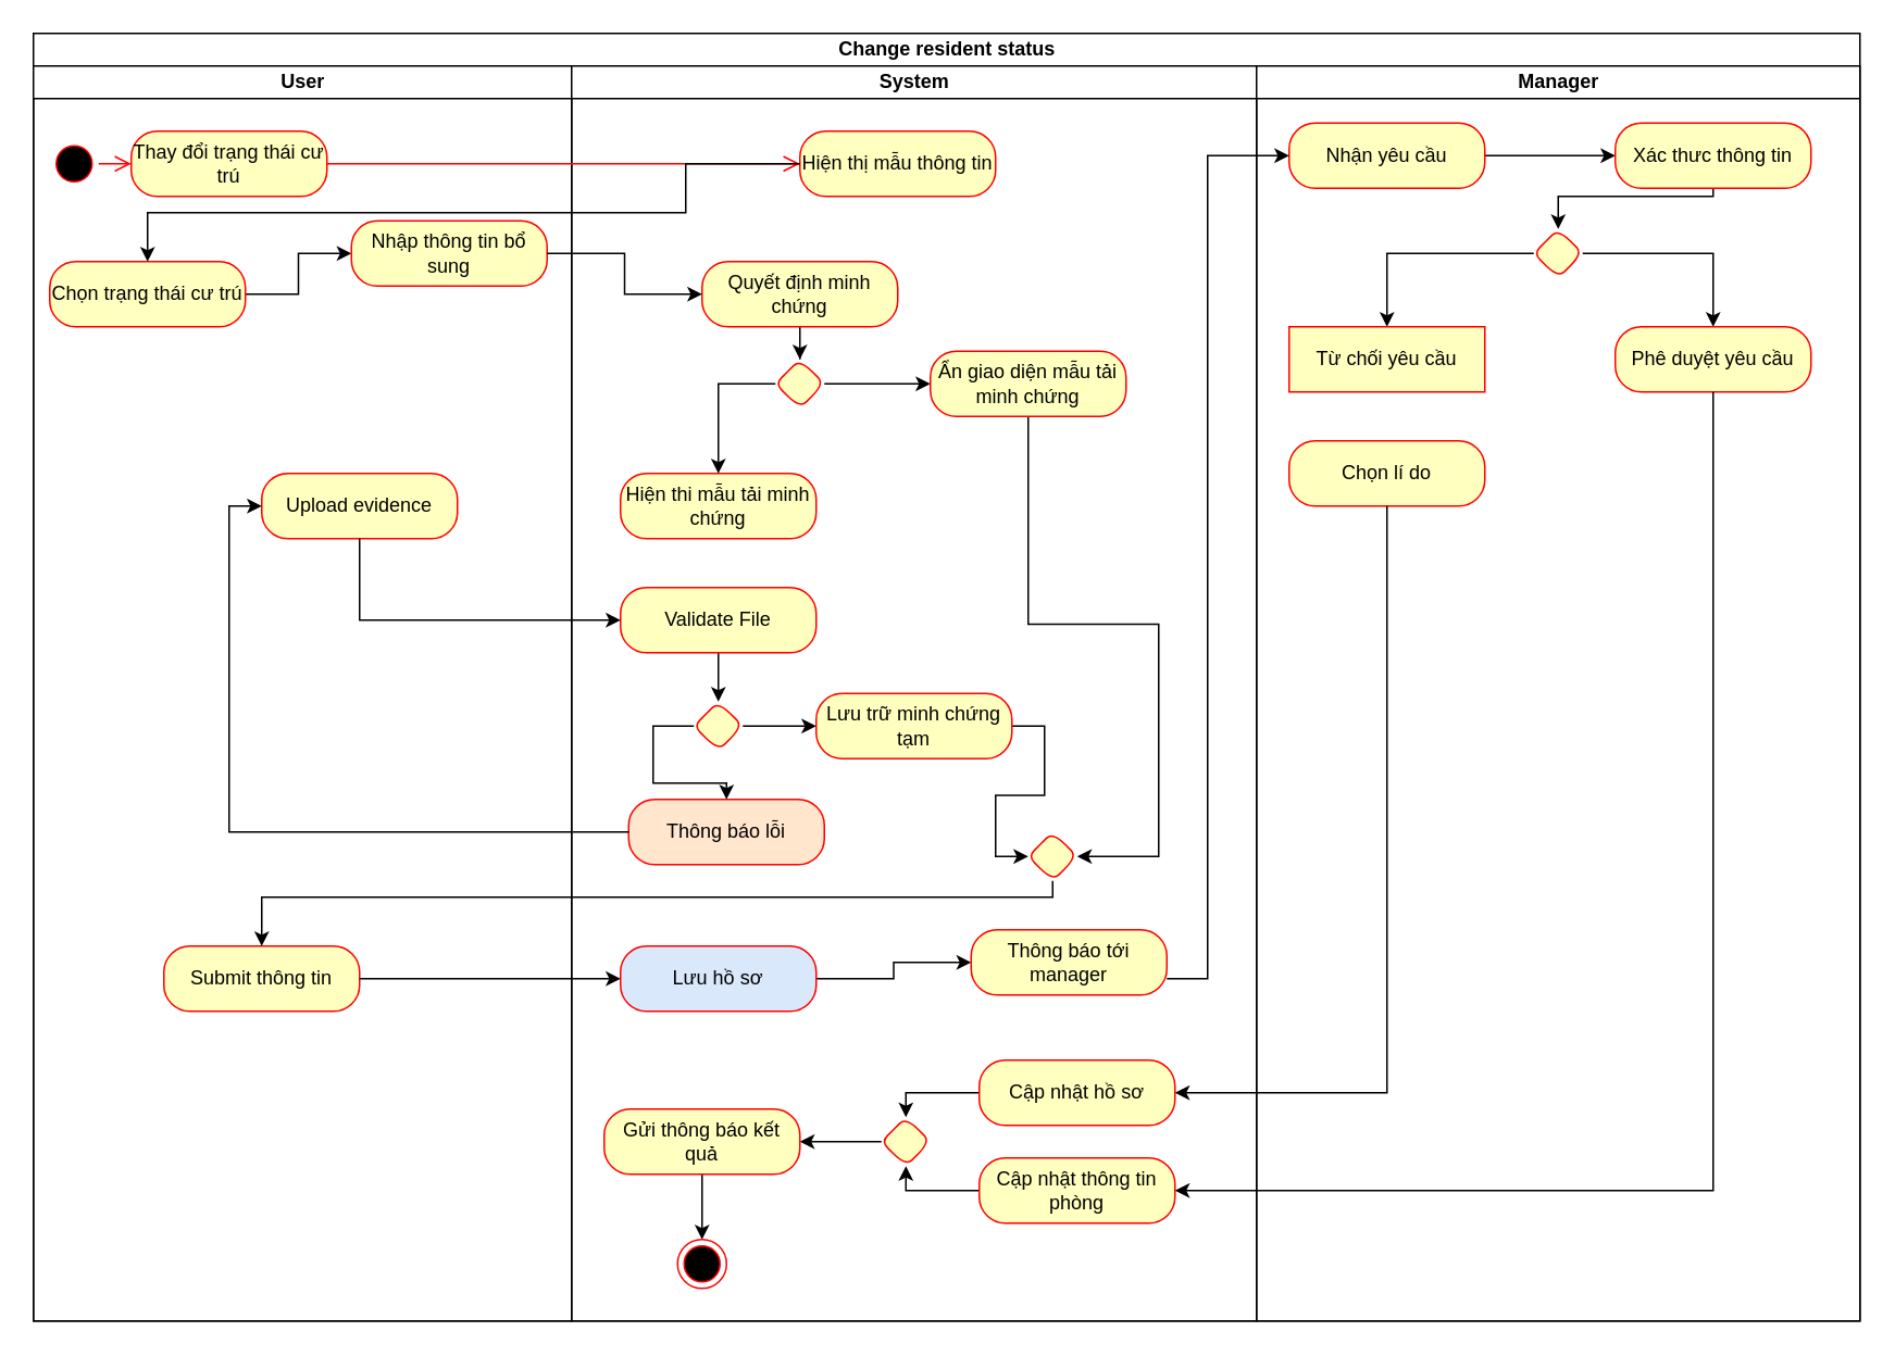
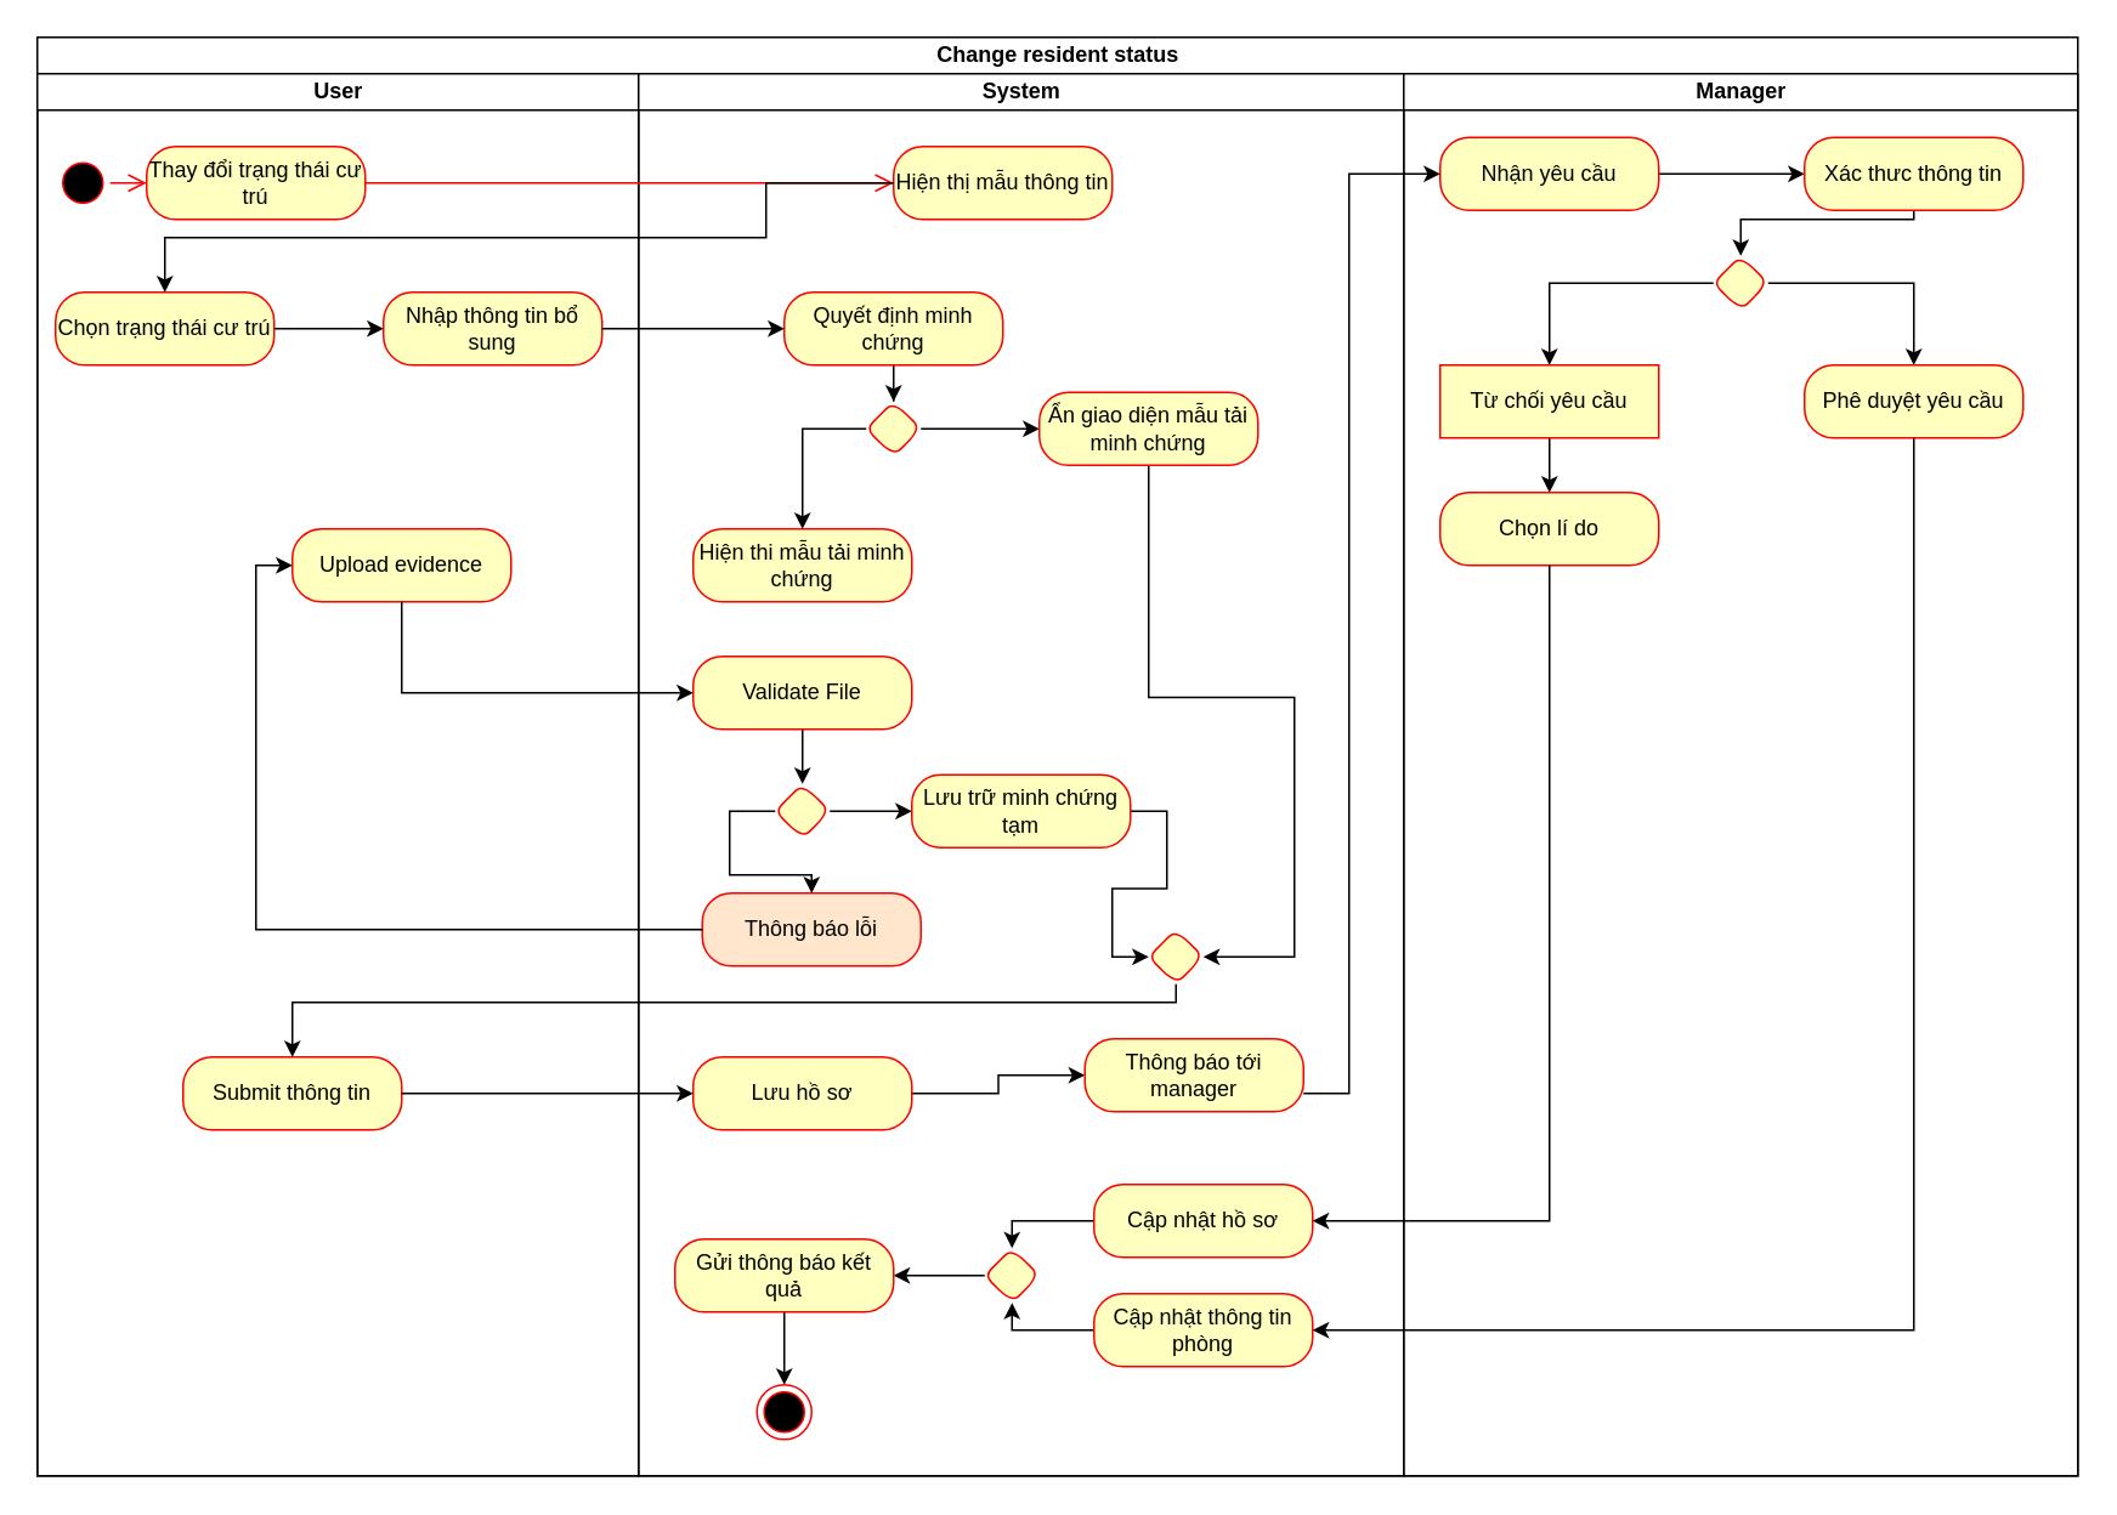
  <mxCell id="0" />
  <mxCell id="1" parent="0" />
  <mxCell id="2" value="Change resident status" style="swimlane;childLayout=stackLayout;resizeParent=1;resizeParentMax=0;startSize=20;html=1;" vertex="1" parent="1"><mxGeometry x="20" y="20" width="1120" height="790" as="geometry" /></mxCell>
  <mxCell id="3" value="User" style="swimlane;startSize=20;html=1;" vertex="1" parent="2"><mxGeometry y="20" width="330" height="770" as="geometry" /></mxCell>
  <mxCell id="4" value="" style="ellipse;html=1;shape=startState;fillColor=#000000;strokeColor=#ff0000;" vertex="1" parent="3"><mxGeometry x="10" y="45" width="30" height="30" as="geometry" /></mxCell>
  <mxCell id="5" value="" style="edgeStyle=orthogonalEdgeStyle;html=1;verticalAlign=bottom;endArrow=open;endSize=8;strokeColor=#ff0000;rounded=0;entryX=0;entryY=0.5;entryDx=0;entryDy=0;" edge="1" source="4" parent="3" target="6"><mxGeometry relative="1" as="geometry"><mxPoint x="25" y="120" as="targetPoint" /></mxGeometry></mxCell>
  <mxCell id="6" value="Thay đổi trạng thái cư trú" style="rounded=1;whiteSpace=wrap;html=1;arcSize=40;fontColor=#000000;fillColor=#ffffc0;strokeColor=#ff0000;" vertex="1" parent="3"><mxGeometry x="60" y="40" width="120" height="40" as="geometry" /></mxCell>
  <mxCell id="7" value="" style="edgeStyle=orthogonalEdgeStyle;rounded=0;orthogonalLoop=1;jettySize=auto;html=1;" edge="1" parent="3" source="8" target="9"><mxGeometry relative="1" as="geometry" /></mxCell>
  <mxCell id="8" value="Chọn trạng thái cư trú" style="rounded=1;whiteSpace=wrap;html=1;arcSize=40;fontColor=#000000;fillColor=#ffffc0;strokeColor=#ff0000;" vertex="1" parent="3"><mxGeometry x="10" y="120" width="120" height="40" as="geometry" /></mxCell>
- <mxCell id="9" value="Nhập thông tin bổ sung" style="rounded=1;whiteSpace=wrap;html=1;arcSize=40;fontColor=#000000;fillColor=#ffffc0;strokeColor=#ff0000;" vertex="1" parent="3"><mxGeometry x="195" y="95" width="120" height="40" as="geometry" /></mxCell>
+ <mxCell id="9" value="Nhập thông tin bổ sung" style="rounded=1;whiteSpace=wrap;html=1;arcSize=40;fontColor=#000000;fillColor=#ffffc0;strokeColor=#ff0000;" vertex="1" parent="3"><mxGeometry x="190" y="120" width="120" height="40" as="geometry" /></mxCell>
  <mxCell id="10" value="Upload evidence" style="rounded=1;whiteSpace=wrap;html=1;arcSize=40;fontColor=#000000;fillColor=#ffffc0;strokeColor=#ff0000;" vertex="1" parent="3"><mxGeometry x="140" y="250" width="120" height="40" as="geometry" /></mxCell>
  <mxCell id="11" value="Submit thông tin" style="rounded=1;whiteSpace=wrap;html=1;arcSize=40;fontColor=#000000;fillColor=#ffffc0;strokeColor=#ff0000;" vertex="1" parent="3"><mxGeometry x="80" y="540" width="120" height="40" as="geometry" /></mxCell>
  <mxCell id="12" value="System" style="swimlane;startSize=20;html=1;" vertex="1" parent="2"><mxGeometry x="330" y="20" width="420" height="770" as="geometry" /></mxCell>
  <mxCell id="13" value="Hiện thị mẫu thông tin" style="rounded=1;whiteSpace=wrap;html=1;arcSize=40;fontColor=#000000;fillColor=#ffffc0;strokeColor=#ff0000;" vertex="1" parent="12"><mxGeometry x="140" y="40" width="120" height="40" as="geometry" /></mxCell>
  <mxCell id="14" value="" style="edgeStyle=orthogonalEdgeStyle;rounded=0;orthogonalLoop=1;jettySize=auto;html=1;" edge="1" parent="12" source="15" target="17"><mxGeometry relative="1" as="geometry" /></mxCell>
  <mxCell id="15" value="Quyết định minh chứng" style="rounded=1;whiteSpace=wrap;html=1;arcSize=40;fontColor=#000000;fillColor=#ffffc0;strokeColor=#ff0000;" vertex="1" parent="12"><mxGeometry x="80" y="120" width="120" height="40" as="geometry" /></mxCell>
  <mxCell id="16" value="" style="edgeStyle=orthogonalEdgeStyle;rounded=0;orthogonalLoop=1;jettySize=auto;html=1;" edge="1" parent="12" source="17" target="29"><mxGeometry relative="1" as="geometry" /></mxCell>
  <mxCell id="17" value="" style="rhombus;whiteSpace=wrap;html=1;fillColor=#ffffc0;strokeColor=#ff0000;fontColor=#000000;rounded=1;arcSize=40;" vertex="1" parent="12"><mxGeometry x="125" y="180" width="30" height="30" as="geometry" /></mxCell>
  <mxCell id="18" value="Hiện thi mẫu tải minh chứng" style="rounded=1;whiteSpace=wrap;html=1;arcSize=40;fontColor=#000000;fillColor=#ffffc0;strokeColor=#ff0000;" vertex="1" parent="12"><mxGeometry x="30" y="250" width="120" height="40" as="geometry" /></mxCell>
  <mxCell id="19" value="" style="edgeStyle=orthogonalEdgeStyle;rounded=0;orthogonalLoop=1;jettySize=auto;html=1;" edge="1" parent="12" source="17" target="18"><mxGeometry relative="1" as="geometry"><Array as="points"><mxPoint x="90" y="195" /></Array></mxGeometry></mxCell>
  <mxCell id="20" value="" style="edgeStyle=orthogonalEdgeStyle;rounded=0;orthogonalLoop=1;jettySize=auto;html=1;" edge="1" parent="12" source="21" target="23"><mxGeometry relative="1" as="geometry" /></mxCell>
  <mxCell id="21" value="Validate File" style="rounded=1;whiteSpace=wrap;html=1;arcSize=40;fontColor=#000000;fillColor=#ffffc0;strokeColor=#ff0000;" vertex="1" parent="12"><mxGeometry x="30" y="320" width="120" height="40" as="geometry" /></mxCell>
  <mxCell id="22" value="" style="edgeStyle=orthogonalEdgeStyle;rounded=0;orthogonalLoop=1;jettySize=auto;html=1;" edge="1" parent="12" source="23" target="25"><mxGeometry relative="1" as="geometry" /></mxCell>
  <mxCell id="23" value="" style="rhombus;whiteSpace=wrap;html=1;fillColor=#ffffc0;strokeColor=#ff0000;fontColor=#000000;rounded=1;arcSize=40;" vertex="1" parent="12"><mxGeometry x="75" y="390" width="30" height="30" as="geometry" /></mxCell>
  <mxCell id="24" style="edgeStyle=orthogonalEdgeStyle;rounded=0;orthogonalLoop=1;jettySize=auto;html=1;entryX=0;entryY=0.5;entryDx=0;entryDy=0;" edge="1" parent="12" source="25" target="30"><mxGeometry relative="1" as="geometry" /></mxCell>
  <mxCell id="25" value="Lưu trữ minh chứng tạm" style="rounded=1;whiteSpace=wrap;html=1;arcSize=40;fontColor=#000000;fillColor=#ffffc0;strokeColor=#ff0000;" vertex="1" parent="12"><mxGeometry x="150" y="385" width="120" height="40" as="geometry" /></mxCell>
  <mxCell id="26" value="Thông báo lỗi" style="rounded=1;whiteSpace=wrap;html=1;arcSize=40;fontColor=#000000;fillColor=#ffe6cc;strokeColor=#ff0000;" vertex="1" parent="12"><mxGeometry x="35" y="450" width="120" height="40" as="geometry" /></mxCell>
  <mxCell id="27" value="" style="edgeStyle=orthogonalEdgeStyle;rounded=0;orthogonalLoop=1;jettySize=auto;html=1;" edge="1" parent="12" source="23" target="26"><mxGeometry relative="1" as="geometry"><Array as="points"><mxPoint x="50" y="405" /><mxPoint x="50" y="440" /><mxPoint x="95" y="440" /></Array></mxGeometry></mxCell>
  <mxCell id="28" style="edgeStyle=orthogonalEdgeStyle;rounded=0;orthogonalLoop=1;jettySize=auto;html=1;entryX=1;entryY=0.5;entryDx=0;entryDy=0;" edge="1" parent="12" source="29" target="30"><mxGeometry relative="1" as="geometry" /></mxCell>
  <mxCell id="29" value="Ẩn giao diện mẫu tải minh chứng" style="rounded=1;whiteSpace=wrap;html=1;arcSize=40;fontColor=#000000;fillColor=#ffffc0;strokeColor=#ff0000;" vertex="1" parent="12"><mxGeometry x="220" y="175" width="120" height="40" as="geometry" /></mxCell>
  <mxCell id="30" value="" style="rhombus;whiteSpace=wrap;html=1;fillColor=#ffffc0;strokeColor=#ff0000;fontColor=#000000;rounded=1;arcSize=40;" vertex="1" parent="12"><mxGeometry x="280" y="470" width="30" height="30" as="geometry" /></mxCell>
  <mxCell id="31" value="" style="edgeStyle=orthogonalEdgeStyle;rounded=0;orthogonalLoop=1;jettySize=auto;html=1;" edge="1" parent="12" source="32" target="33"><mxGeometry relative="1" as="geometry" /></mxCell>
- <mxCell id="32" value="Lưu hồ sơ" style="rounded=1;whiteSpace=wrap;html=1;arcSize=40;fontColor=#000000;fillColor=#dae8fc;strokeColor=#ff0000;" vertex="1" parent="12"><mxGeometry x="30" y="540" width="120" height="40" as="geometry" /></mxCell>
+ <mxCell id="32" value="Lưu hồ sơ" style="rounded=1;whiteSpace=wrap;html=1;arcSize=40;fontColor=#000000;fillColor=#ffffc0;strokeColor=#ff0000;" vertex="1" parent="12"><mxGeometry x="30" y="540" width="120" height="40" as="geometry" /></mxCell>
  <mxCell id="33" value="Thông báo tới manager" style="rounded=1;whiteSpace=wrap;html=1;arcSize=40;fontColor=#000000;fillColor=#ffffc0;strokeColor=#ff0000;" vertex="1" parent="12"><mxGeometry x="245" y="530" width="120" height="40" as="geometry" /></mxCell>
  <mxCell id="34" value="" style="edgeStyle=orthogonalEdgeStyle;rounded=0;orthogonalLoop=1;jettySize=auto;html=1;" edge="1" parent="12" source="35" target="39"><mxGeometry relative="1" as="geometry"><Array as="points"><mxPoint x="205" y="630" /></Array></mxGeometry></mxCell>
  <mxCell id="35" value="Cập nhật hồ sơ" style="rounded=1;whiteSpace=wrap;html=1;arcSize=40;fontColor=#000000;fillColor=#ffffc0;strokeColor=#ff0000;" vertex="1" parent="12"><mxGeometry x="250" y="610" width="120" height="40" as="geometry" /></mxCell>
  <mxCell id="36" value="" style="edgeStyle=orthogonalEdgeStyle;rounded=0;orthogonalLoop=1;jettySize=auto;html=1;" edge="1" parent="12" source="37" target="39"><mxGeometry relative="1" as="geometry"><Array as="points"><mxPoint x="205" y="690" /></Array></mxGeometry></mxCell>
  <mxCell id="37" value="Cập nhật thông tin phòng" style="rounded=1;whiteSpace=wrap;html=1;arcSize=40;fontColor=#000000;fillColor=#ffffc0;strokeColor=#ff0000;" vertex="1" parent="12"><mxGeometry x="250" y="670" width="120" height="40" as="geometry" /></mxCell>
  <mxCell id="38" value="" style="edgeStyle=orthogonalEdgeStyle;rounded=0;orthogonalLoop=1;jettySize=auto;html=1;" edge="1" parent="12" source="39" target="41"><mxGeometry relative="1" as="geometry" /></mxCell>
  <mxCell id="39" value="" style="rhombus;whiteSpace=wrap;html=1;fillColor=#ffffc0;strokeColor=#ff0000;fontColor=#000000;rounded=1;arcSize=40;" vertex="1" parent="12"><mxGeometry x="190" y="645" width="30" height="30" as="geometry" /></mxCell>
  <mxCell id="40" value="" style="edgeStyle=orthogonalEdgeStyle;rounded=0;orthogonalLoop=1;jettySize=auto;html=1;" edge="1" parent="12" source="41" target="42"><mxGeometry relative="1" as="geometry" /></mxCell>
  <mxCell id="41" value="Gửi thông báo kết quả" style="rounded=1;whiteSpace=wrap;html=1;arcSize=40;fontColor=#000000;fillColor=#ffffc0;strokeColor=#ff0000;" vertex="1" parent="12"><mxGeometry x="20" y="640" width="120" height="40" as="geometry" /></mxCell>
  <mxCell id="42" value="" style="ellipse;html=1;shape=endState;fillColor=#000000;strokeColor=#ff0000;" vertex="1" parent="12"><mxGeometry x="65" y="720" width="30" height="30" as="geometry" /></mxCell>
  <mxCell id="43" value="Manager" style="swimlane;startSize=20;html=1;" vertex="1" parent="2"><mxGeometry x="750" y="20" width="370" height="770" as="geometry" /></mxCell>
  <mxCell id="44" value="" style="edgeStyle=orthogonalEdgeStyle;rounded=0;orthogonalLoop=1;jettySize=auto;html=1;" edge="1" parent="43" source="45" target="47"><mxGeometry relative="1" as="geometry" /></mxCell>
  <mxCell id="45" value="Nhận yêu cầu" style="rounded=1;whiteSpace=wrap;html=1;arcSize=40;fontColor=#000000;fillColor=#ffffc0;strokeColor=#ff0000;" vertex="1" parent="43"><mxGeometry x="20" y="35" width="120" height="40" as="geometry" /></mxCell>
  <mxCell id="46" style="edgeStyle=orthogonalEdgeStyle;rounded=0;orthogonalLoop=1;jettySize=auto;html=1;entryX=0.5;entryY=0;entryDx=0;entryDy=0;" edge="1" parent="43" source="47" target="50"><mxGeometry relative="1" as="geometry"><Array as="points"><mxPoint x="280" y="80" /><mxPoint x="185" y="80" /></Array></mxGeometry></mxCell>
  <mxCell id="47" value="Xác thưc thông tin" style="rounded=1;whiteSpace=wrap;html=1;arcSize=40;fontColor=#000000;fillColor=#ffffc0;strokeColor=#ff0000;" vertex="1" parent="43"><mxGeometry x="220" y="35" width="120" height="40" as="geometry" /></mxCell>
  <mxCell id="48" style="edgeStyle=orthogonalEdgeStyle;rounded=0;orthogonalLoop=1;jettySize=auto;html=1;entryX=0.5;entryY=0;entryDx=0;entryDy=0;" edge="1" parent="43" source="50" target="52"><mxGeometry relative="1" as="geometry" /></mxCell>
  <mxCell id="49" style="edgeStyle=orthogonalEdgeStyle;rounded=0;orthogonalLoop=1;jettySize=auto;html=1;entryX=0.5;entryY=0;entryDx=0;entryDy=0;" edge="1" parent="43" source="50" target="54"><mxGeometry relative="1" as="geometry"><Array as="points"><mxPoint x="280" y="115" /></Array></mxGeometry></mxCell>
  <mxCell id="50" value="" style="rhombus;whiteSpace=wrap;html=1;fillColor=#ffffc0;strokeColor=#ff0000;fontColor=#000000;rounded=1;arcSize=40;" vertex="1" parent="43"><mxGeometry x="170" y="100" width="30" height="30" as="geometry" /></mxCell>
+ <mxCell id="51" value="" style="edgeStyle=orthogonalEdgeStyle;rounded=0;orthogonalLoop=1;jettySize=auto;html=1;" edge="1" parent="43" source="52" target="53"><mxGeometry relative="1" as="geometry" /></mxCell>
  <mxCell id="52" value="Từ chối yêu cầu" style="whiteSpace=wrap;html=1;arcSize=40;fontColor=#000000;fillColor=#ffffc0;strokeColor=#ff0000;rounded=0;" vertex="1" parent="43"><mxGeometry x="20" y="160" width="120" height="40" as="geometry" /></mxCell>
  <mxCell id="53" value="Chọn lí do" style="rounded=1;whiteSpace=wrap;html=1;arcSize=40;fontColor=#000000;fillColor=#ffffc0;strokeColor=#ff0000;" vertex="1" parent="43"><mxGeometry x="20" y="230" width="120" height="40" as="geometry" /></mxCell>
  <mxCell id="54" value="Phê duyệt yêu cầu" style="rounded=1;whiteSpace=wrap;html=1;arcSize=40;fontColor=#000000;fillColor=#ffffc0;strokeColor=#ff0000;" vertex="1" parent="43"><mxGeometry x="220" y="160" width="120" height="40" as="geometry" /></mxCell>
  <mxCell id="55" value="" style="edgeStyle=orthogonalEdgeStyle;html=1;verticalAlign=bottom;endArrow=open;endSize=8;strokeColor=#ff0000;rounded=0;entryX=0;entryY=0.5;entryDx=0;entryDy=0;" edge="1" source="6" parent="2" target="13"><mxGeometry relative="1" as="geometry"><mxPoint x="110" y="210" as="targetPoint" /></mxGeometry></mxCell>
  <mxCell id="56" value="" style="edgeStyle=orthogonalEdgeStyle;rounded=0;orthogonalLoop=1;jettySize=auto;html=1;" edge="1" parent="2" source="13" target="8"><mxGeometry relative="1" as="geometry"><Array as="points"><mxPoint x="400" y="110" /><mxPoint x="70" y="110" /></Array></mxGeometry></mxCell>
  <mxCell id="57" value="" style="edgeStyle=orthogonalEdgeStyle;rounded=0;orthogonalLoop=1;jettySize=auto;html=1;" edge="1" parent="2" source="9" target="15"><mxGeometry relative="1" as="geometry" /></mxCell>
  <mxCell id="58" value="" style="edgeStyle=orthogonalEdgeStyle;rounded=0;orthogonalLoop=1;jettySize=auto;html=1;" edge="1" parent="2" source="10" target="21"><mxGeometry relative="1" as="geometry"><Array as="points"><mxPoint x="200" y="360" /></Array></mxGeometry></mxCell>
  <mxCell id="59" style="edgeStyle=orthogonalEdgeStyle;rounded=0;orthogonalLoop=1;jettySize=auto;html=1;entryX=0;entryY=0.5;entryDx=0;entryDy=0;" edge="1" parent="2" source="26" target="10"><mxGeometry relative="1" as="geometry" /></mxCell>
  <mxCell id="60" style="edgeStyle=orthogonalEdgeStyle;rounded=0;orthogonalLoop=1;jettySize=auto;html=1;entryX=0.5;entryY=0;entryDx=0;entryDy=0;" edge="1" parent="2" source="30" target="11"><mxGeometry relative="1" as="geometry"><Array as="points"><mxPoint x="625" y="530" /><mxPoint x="140" y="530" /></Array></mxGeometry></mxCell>
  <mxCell id="61" value="" style="edgeStyle=orthogonalEdgeStyle;rounded=0;orthogonalLoop=1;jettySize=auto;html=1;" edge="1" parent="2" source="11" target="32"><mxGeometry relative="1" as="geometry" /></mxCell>
  <mxCell id="62" value="" style="edgeStyle=orthogonalEdgeStyle;rounded=0;orthogonalLoop=1;jettySize=auto;html=1;" edge="1" parent="2" source="33" target="45"><mxGeometry relative="1" as="geometry"><Array as="points"><mxPoint x="720" y="580" /><mxPoint x="720" y="75" /></Array></mxGeometry></mxCell>
  <mxCell id="63" value="" style="edgeStyle=orthogonalEdgeStyle;rounded=0;orthogonalLoop=1;jettySize=auto;html=1;" edge="1" parent="2" source="53" target="35"><mxGeometry relative="1" as="geometry"><Array as="points"><mxPoint x="830" y="650" /></Array></mxGeometry></mxCell>
  <mxCell id="64" value="" style="edgeStyle=orthogonalEdgeStyle;rounded=0;orthogonalLoop=1;jettySize=auto;html=1;" edge="1" parent="2" source="54" target="37"><mxGeometry relative="1" as="geometry"><Array as="points"><mxPoint x="1030" y="710" /></Array></mxGeometry></mxCell>
